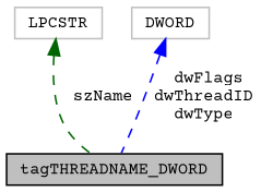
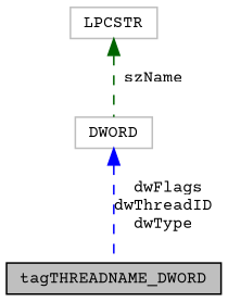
  digraph {
    fontname="Courier Prime"
    node [color=grey75 fillcolor=white fontname="Courier Prime" fontsize=10 shape=record style=filled]
    edge [dir=back fontname="Courier Prime" fontsize=10 labelfontname=Helvetica labelfontsize=10 style=dashed]
    n1 [color=black fillcolor=grey75 fontcolor=black height=0.2 label=tagTHREADNAME_DWORD width=0.4]
    n2 [height=0.2 label=LPCSTR width=0.4]
    n3 [height=0.2 label=DWORD width=0.4]
-   n2 -> n1 [color=darkgreen label=" szName"]
+   n2 -> n3 [color=darkgreen label=" szName"]
    n3 -> n1 [color=blue label=" dwFlags\ndwThreadID\ndwType"]
  }
